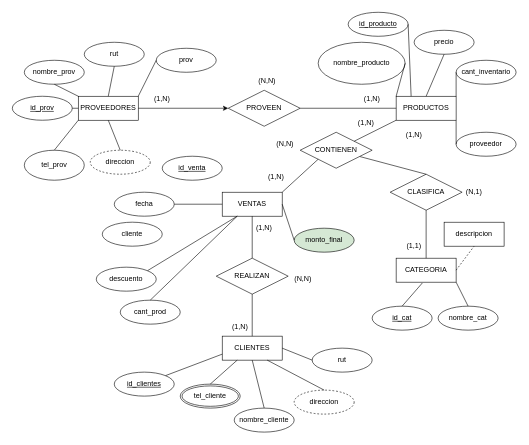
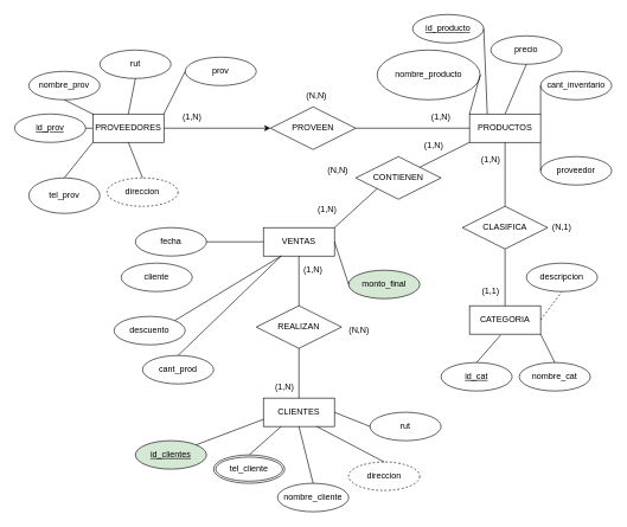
  <mxCell id="0" />
  <mxCell id="1" parent="0" />
  <mxCell id="2" value="PROVEEDORES" style="whiteSpace=wrap;html=1;align=center;" vertex="1" parent="1"><mxGeometry x="130" y="160" width="100" height="40" as="geometry" /></mxCell>
  <mxCell id="3" value="CLIENTES" style="whiteSpace=wrap;html=1;align=center;" vertex="1" parent="1"><mxGeometry x="370" y="560" width="100" height="40" as="geometry" /></mxCell>
  <mxCell id="4" value="PRODUCTOS" style="whiteSpace=wrap;html=1;align=center;" vertex="1" parent="1"><mxGeometry x="660" y="160" width="100" height="40" as="geometry" /></mxCell>
  <mxCell id="5" value="VENTAS" style="whiteSpace=wrap;html=1;align=center;" vertex="1" parent="1"><mxGeometry x="370" y="320" width="100" height="40" as="geometry" /></mxCell>
  <mxCell id="6" value="id_producto" style="ellipse;whiteSpace=wrap;html=1;align=center;fontStyle=4;" vertex="1" parent="1"><mxGeometry x="580" y="20" width="100" height="40" as="geometry" /></mxCell>
  <mxCell id="7" value="nombre_prov" style="ellipse;whiteSpace=wrap;html=1;align=center;" vertex="1" parent="1"><mxGeometry x="40" y="100" width="100" height="40" as="geometry" /></mxCell>
  <mxCell id="8" value="rut" style="ellipse;whiteSpace=wrap;html=1;align=center;" vertex="1" parent="1"><mxGeometry x="140" y="70" width="100" height="40" as="geometry" /></mxCell>
  <mxCell id="9" value="id_prov" style="ellipse;whiteSpace=wrap;html=1;align=center;fontStyle=4;" vertex="1" parent="1"><mxGeometry y="160" width="100" height="40" as="geometry" x="20" /></mxCell>
  <mxCell id="10" value="nombre_producto" style="ellipse;whiteSpace=wrap;html=1;align=center;" vertex="1" parent="1"><mxGeometry x="530" y="70" width="145" height="70" as="geometry" /></mxCell>
  <mxCell id="11" value="precio" style="ellipse;whiteSpace=wrap;html=1;align=center;" vertex="1" parent="1"><mxGeometry x="690" y="50" width="100" height="40" as="geometry" /></mxCell>
  <mxCell id="12" value="cant_inventario" style="ellipse;whiteSpace=wrap;html=1;align=center;" vertex="1" parent="1"><mxGeometry x="760" y="100" width="100" height="40" as="geometry" /></mxCell>
  <mxCell id="13" value="proveedor" style="ellipse;whiteSpace=wrap;html=1;align=center;" vertex="1" parent="1"><mxGeometry x="760" y="220" width="100" height="40" as="geometry" /></mxCell>
  <mxCell id="14" value="CATEGORIA" style="whiteSpace=wrap;html=1;align=center;" vertex="1" parent="1"><mxGeometry x="660" y="430" width="100" height="40" as="geometry" /></mxCell>
  <mxCell id="15" value="id_cat" style="ellipse;whiteSpace=wrap;html=1;align=center;fontStyle=4;" vertex="1" parent="1"><mxGeometry x="620" y="510" width="100" height="40" as="geometry" /></mxCell>
  <mxCell id="16" value="" style="endArrow=none;html=1;rounded=0;exitX=0.5;exitY=0;exitDx=0;exitDy=0;entryX=0.437;entryY=1.033;entryDx=0;entryDy=0;entryPerimeter=0;" edge="1" parent="1" source="15" target="14"><mxGeometry relative="1" as="geometry"><mxPoint x="290" y="370" as="sourcePoint" /><mxPoint x="650" y="470" as="targetPoint" /><Array as="points" /></mxGeometry></mxCell>
  <mxCell id="17" value="" style="endArrow=none;html=1;rounded=0;exitX=1;exitY=0.5;exitDx=0;exitDy=0;entryX=0;entryY=0.5;entryDx=0;entryDy=0;" edge="1" parent="1" source="9" target="2"><mxGeometry relative="1" as="geometry"><mxPoint x="90" y="250" as="sourcePoint" /><mxPoint x="130" y="200" as="targetPoint" /></mxGeometry></mxCell>
  <mxCell id="18" value="" style="endArrow=none;html=1;rounded=0;exitX=1;exitY=0.5;exitDx=0;exitDy=0;entryX=0.25;entryY=0;entryDx=0;entryDy=0;" edge="1" parent="1" source="6" target="4"><mxGeometry relative="1" as="geometry"><mxPoint x="360" y="120" as="sourcePoint" /><mxPoint x="520" y="120" as="targetPoint" /></mxGeometry></mxCell>
  <mxCell id="19" value="nombre_cat" style="ellipse;whiteSpace=wrap;html=1;align=center;" vertex="1" parent="1"><mxGeometry x="730" y="510" width="100" height="40" as="geometry" /></mxCell>
- <mxCell id="20" value="descripcion" style="whiteSpace=wrap;html=1;align=center;rounded=0;" vertex="1" parent="1"><mxGeometry x="740" y="370" width="100" height="40" as="geometry" /></mxCell>
+ <mxCell id="20" value="descripcion" style="ellipse;whiteSpace=wrap;html=1;align=center;" vertex="1" parent="1"><mxGeometry x="740" y="370" width="100" height="40" as="geometry" /></mxCell>
  <mxCell id="21" value="" style="endArrow=none;html=1;rounded=0;exitX=1;exitY=0.5;exitDx=0;exitDy=0;entryX=0.5;entryY=1;entryDx=0;entryDy=0;dashed=1;" edge="1" parent="1" source="14" target="20"><mxGeometry relative="1" as="geometry"><mxPoint x="280" y="370" as="sourcePoint" /><mxPoint x="440" y="370" as="targetPoint" /></mxGeometry></mxCell>
  <mxCell id="22" value="" style="endArrow=none;html=1;rounded=0;exitX=1;exitY=1;exitDx=0;exitDy=0;entryX=0.5;entryY=0;entryDx=0;entryDy=0;" edge="1" parent="1" source="14" target="19"><mxGeometry relative="1" as="geometry"><mxPoint x="440" y="470" as="sourcePoint" /><mxPoint x="600" y="470" as="targetPoint" /></mxGeometry></mxCell>
  <mxCell id="23" value="fecha" style="ellipse;whiteSpace=wrap;html=1;align=center;" vertex="1" parent="1"><mxGeometry x="190" y="320" width="100" height="40" as="geometry" /></mxCell>
- <mxCell id="24" value="id_venta" style="ellipse;whiteSpace=wrap;html=1;align=center;fontStyle=4;" vertex="1" parent="1"><mxGeometry x="270" y="260" width="100" height="40" as="geometry" /></mxCell>
  <mxCell id="25" value="" style="endArrow=none;html=1;rounded=0;exitX=1;exitY=0.5;exitDx=0;exitDy=0;entryX=0;entryY=0.5;entryDx=0;entryDy=0;" edge="1" parent="1" source="23" target="5"><mxGeometry relative="1" as="geometry"><mxPoint x="140" y="530" as="sourcePoint" /><mxPoint x="300" y="530" as="targetPoint" /></mxGeometry></mxCell>
  <mxCell id="26" value="cliente" style="ellipse;whiteSpace=wrap;html=1;align=center;" vertex="1" parent="1"><mxGeometry x="170" y="370" width="100" height="40" as="geometry" /></mxCell>
  <mxCell id="27" value="descuento" style="ellipse;whiteSpace=wrap;html=1;align=center;" vertex="1" parent="1"><mxGeometry x="160" y="445" width="100" height="40" as="geometry" /></mxCell>
  <mxCell id="28" value="monto_final" style="ellipse;whiteSpace=wrap;html=1;align=center;fillColor=#d5e8d4;" vertex="1" parent="1"><mxGeometry x="490" y="380" width="100" height="40" as="geometry" /></mxCell>
  <mxCell id="29" value="" style="endArrow=none;html=1;rounded=0;exitX=0.5;exitY=1;exitDx=0;exitDy=0;entryX=0;entryY=0;entryDx=0;entryDy=0;" edge="1" parent="1" source="7" target="2"><mxGeometry relative="1" as="geometry"><mxPoint x="130" y="250" as="sourcePoint" /><mxPoint x="290" y="250" as="targetPoint" /></mxGeometry></mxCell>
  <mxCell id="30" value="" style="endArrow=none;html=1;rounded=0;exitX=0.5;exitY=1;exitDx=0;exitDy=0;entryX=0.5;entryY=0;entryDx=0;entryDy=0;" edge="1" parent="1" source="8" target="2"><mxGeometry relative="1" as="geometry"><mxPoint x="130" y="250" as="sourcePoint" /><mxPoint x="290" y="250" as="targetPoint" /></mxGeometry></mxCell>
  <mxCell id="31" value="" style="endArrow=none;html=1;rounded=0;exitX=1;exitY=0.5;exitDx=0;exitDy=0;entryX=0;entryY=0;entryDx=0;entryDy=0;" edge="1" parent="1" source="10" target="4"><mxGeometry relative="1" as="geometry"><mxPoint x="380" y="110" as="sourcePoint" /><mxPoint x="540" y="110" as="targetPoint" /></mxGeometry></mxCell>
  <mxCell id="32" value="" style="endArrow=none;html=1;rounded=0;exitX=0.5;exitY=0;exitDx=0;exitDy=0;entryX=0.5;entryY=1;entryDx=0;entryDy=0;" edge="1" parent="1" source="4" target="11"><mxGeometry relative="1" as="geometry"><mxPoint x="370" y="170" as="sourcePoint" /><mxPoint x="530" y="170" as="targetPoint" /></mxGeometry></mxCell>
  <mxCell id="33" value="" style="endArrow=none;html=1;rounded=0;exitX=1;exitY=0;exitDx=0;exitDy=0;entryX=0;entryY=0.5;entryDx=0;entryDy=0;" edge="1" parent="1" source="4" target="12"><mxGeometry relative="1" as="geometry"><mxPoint x="410" y="150" as="sourcePoint" /><mxPoint x="570" y="150" as="targetPoint" /></mxGeometry></mxCell>
  <mxCell id="34" value="" style="endArrow=none;html=1;rounded=0;exitX=1;exitY=1;exitDx=0;exitDy=0;entryX=0;entryY=0.5;entryDx=0;entryDy=0;" edge="1" parent="1" source="4" target="13"><mxGeometry relative="1" as="geometry"><mxPoint x="380" y="200" as="sourcePoint" /><mxPoint x="540" y="200" as="targetPoint" /></mxGeometry></mxCell>
  <mxCell id="35" value="tel_prov" style="ellipse;whiteSpace=wrap;html=1;align=center;" vertex="1" parent="1"><mxGeometry x="40" y="250" width="100" height="50" as="geometry" /></mxCell>
  <mxCell id="36" value="" style="endArrow=none;html=1;rounded=0;exitX=0;exitY=1;exitDx=0;exitDy=0;entryX=0.5;entryY=0;entryDx=0;entryDy=0;" edge="1" parent="1" source="2" target="35"><mxGeometry relative="1" as="geometry"><mxPoint x="90" y="340" as="sourcePoint" /><mxPoint x="250" y="340" as="targetPoint" /></mxGeometry></mxCell>
  <mxCell id="37" value="prov" style="ellipse;whiteSpace=wrap;html=1;align=center;" vertex="1" parent="1"><mxGeometry x="260" y="80" width="100" height="40" as="geometry" /></mxCell>
  <mxCell id="38" value="" style="endArrow=none;html=1;rounded=0;exitX=1;exitY=0;exitDx=0;exitDy=0;entryX=0;entryY=0.5;entryDx=0;entryDy=0;" edge="1" parent="1" source="2" target="37"><mxGeometry relative="1" as="geometry"><mxPoint x="170" y="330" as="sourcePoint" /><mxPoint x="330" y="330" as="targetPoint" /></mxGeometry></mxCell>
  <mxCell id="39" value="tel_cliente" style="ellipse;shape=doubleEllipse;margin=3;whiteSpace=wrap;html=1;align=center;" vertex="1" parent="1"><mxGeometry x="300" y="640" width="100" height="40" as="geometry" /></mxCell>
  <mxCell id="40" value="" style="endArrow=none;html=1;rounded=0;exitX=0.25;exitY=1;exitDx=0;exitDy=0;entryX=0.5;entryY=0;entryDx=0;entryDy=0;" edge="1" parent="1" source="3" target="39"><mxGeometry relative="1" as="geometry"><mxPoint x="100" y="330" as="sourcePoint" /><mxPoint x="260" y="330" as="targetPoint" /></mxGeometry></mxCell>
  <mxCell id="41" value="" style="endArrow=none;html=1;rounded=0;entryX=0.25;entryY=1;entryDx=0;entryDy=0;exitX=1;exitY=0;exitDx=0;exitDy=0;" edge="1" parent="1" source="27" target="5"><mxGeometry relative="1" as="geometry"><mxPoint x="60" y="520" as="sourcePoint" /><mxPoint x="220" y="520" as="targetPoint" /></mxGeometry></mxCell>
  <mxCell id="42" value="" style="endArrow=none;html=1;rounded=0;entryX=0;entryY=0.5;entryDx=0;entryDy=0;exitX=1;exitY=0.5;exitDx=0;exitDy=0;" edge="1" parent="1" source="5" target="28"><mxGeometry relative="1" as="geometry"><mxPoint x="240" y="270" as="sourcePoint" /><mxPoint x="400" y="260" as="targetPoint" /></mxGeometry></mxCell>
  <mxCell id="43" value="direccion" style="ellipse;whiteSpace=wrap;html=1;align=center;dashed=1;" vertex="1" parent="1"><mxGeometry x="150" y="250" width="100" height="40" as="geometry" /></mxCell>
  <mxCell id="44" value="" style="endArrow=none;html=1;rounded=0;exitX=0.5;exitY=1;exitDx=0;exitDy=0;entryX=0.5;entryY=0;entryDx=0;entryDy=0;" edge="1" parent="1" source="2" target="43"><mxGeometry relative="1" as="geometry"><mxPoint x="90" y="350" as="sourcePoint" /><mxPoint x="250" y="350" as="targetPoint" /></mxGeometry></mxCell>
  <mxCell id="45" value="rut" style="ellipse;whiteSpace=wrap;html=1;align=center;" vertex="1" parent="1"><mxGeometry x="520" y="580" width="100" height="40" as="geometry" /></mxCell>
  <mxCell id="46" value="" style="endArrow=none;html=1;rounded=0;exitX=0;exitY=0.5;exitDx=0;exitDy=0;entryX=1;entryY=0.5;entryDx=0;entryDy=0;" edge="1" parent="1" source="45" target="3"><mxGeometry relative="1" as="geometry"><mxPoint x="520" y="450" as="sourcePoint" /><mxPoint x="680" y="450" as="targetPoint" /></mxGeometry></mxCell>
  <mxCell id="47" value="nombre_cliente" style="ellipse;whiteSpace=wrap;html=1;align=center;" vertex="1" parent="1"><mxGeometry x="390" y="680" width="100" height="40" as="geometry" /></mxCell>
  <mxCell id="48" value="" style="endArrow=none;html=1;rounded=0;exitX=0.5;exitY=1;exitDx=0;exitDy=0;entryX=0.5;entryY=0;entryDx=0;entryDy=0;" edge="1" parent="1" source="3" target="47"><mxGeometry relative="1" as="geometry"><mxPoint x="200" y="370" as="sourcePoint" /><mxPoint x="360" y="370" as="targetPoint" /></mxGeometry></mxCell>
  <mxCell id="49" value="direccion" style="ellipse;whiteSpace=wrap;html=1;align=center;dashed=1;" vertex="1" parent="1"><mxGeometry x="490" y="650" width="100" height="40" as="geometry" /></mxCell>
  <mxCell id="50" value="" style="endArrow=none;html=1;rounded=0;exitX=0.75;exitY=1;exitDx=0;exitDy=0;entryX=0.5;entryY=0;entryDx=0;entryDy=0;" edge="1" parent="1" source="3" target="49"><mxGeometry relative="1" as="geometry"><mxPoint x="300" y="410" as="sourcePoint" /><mxPoint x="460" y="410" as="targetPoint" /></mxGeometry></mxCell>
  <mxCell id="51" value="CLASIFICA" style="shape=rhombus;perimeter=rhombusPerimeter;whiteSpace=wrap;html=1;align=center;" vertex="1" parent="1"><mxGeometry x="650" y="290" width="120" height="60" as="geometry" /></mxCell>
- <mxCell id="52" value="" style="endArrow=none;html=1;rounded=0;exitX=0.5;exitY=0;exitDx=0;exitDy=0;" edge="1" parent="1" source="51" target="57"><mxGeometry relative="1" as="geometry"><mxPoint x="550" y="240" as="sourcePoint" /><mxPoint x="710" y="240" as="targetPoint" /></mxGeometry></mxCell>
+ <mxCell id="52" value="" style="endArrow=none;html=1;rounded=0;entryX=0.5;entryY=1;entryDx=0;entryDy=0;exitX=0.5;exitY=0;exitDx=0;exitDy=0;" edge="1" parent="1" source="51" target="4"><mxGeometry relative="1" as="geometry"><mxPoint x="550" y="240" as="sourcePoint" /><mxPoint x="710" y="240" as="targetPoint" /></mxGeometry></mxCell>
  <mxCell id="53" value="" style="endArrow=none;html=1;rounded=0;entryX=0.5;entryY=1;entryDx=0;entryDy=0;exitX=0.5;exitY=0;exitDx=0;exitDy=0;" edge="1" parent="1" source="14" target="51"><mxGeometry relative="1" as="geometry"><mxPoint x="540" y="380" as="sourcePoint" /><mxPoint x="700" y="380" as="targetPoint" /></mxGeometry></mxCell>
  <mxCell id="54" value="PROVEEN" style="shape=rhombus;perimeter=rhombusPerimeter;whiteSpace=wrap;html=1;align=center;" vertex="1" parent="1"><mxGeometry x="380" y="150" width="120" height="60" as="geometry" /></mxCell>
  <mxCell id="55" value="" style="endArrow=classic;html=1;rounded=0;exitX=1;exitY=0.5;exitDx=0;exitDy=0;entryX=0;entryY=0.5;entryDx=0;entryDy=0;" edge="1" parent="1" source="2" target="54"><mxGeometry relative="1" as="geometry"><mxPoint x="240" y="200" as="sourcePoint" /><mxPoint x="400" y="200" as="targetPoint" /></mxGeometry></mxCell>
  <mxCell id="56" value="" style="endArrow=none;html=1;rounded=0;exitX=1;exitY=0.5;exitDx=0;exitDy=0;entryX=0;entryY=0.5;entryDx=0;entryDy=0;" edge="1" parent="1" source="54" target="4"><mxGeometry relative="1" as="geometry"><mxPoint x="490" y="230" as="sourcePoint" /><mxPoint x="650" y="230" as="targetPoint" /></mxGeometry></mxCell>
  <mxCell id="57" value="CONTIENEN" style="shape=rhombus;perimeter=rhombusPerimeter;whiteSpace=wrap;html=1;align=center;" vertex="1" parent="1"><mxGeometry x="500" y="220" width="120" height="60" as="geometry" /></mxCell>
  <mxCell id="58" value="" style="endArrow=none;html=1;rounded=0;exitX=1;exitY=0;exitDx=0;exitDy=0;entryX=0;entryY=1;entryDx=0;entryDy=0;" edge="1" parent="1" source="5" target="57"><mxGeometry relative="1" as="geometry"><mxPoint x="480" y="320" as="sourcePoint" /><mxPoint x="640" y="320" as="targetPoint" /></mxGeometry></mxCell>
  <mxCell id="59" value="" style="endArrow=none;html=1;rounded=0;exitX=0;exitY=1;exitDx=0;exitDy=0;entryX=1;entryY=0;entryDx=0;entryDy=0;" edge="1" parent="1" source="4" target="57"><mxGeometry relative="1" as="geometry"><mxPoint x="670" y="260" as="sourcePoint" /><mxPoint x="830" y="260" as="targetPoint" /></mxGeometry></mxCell>
- <mxCell id="60" value="id_clientes" style="ellipse;whiteSpace=wrap;html=1;align=center;fontStyle=4;" vertex="1" parent="1"><mxGeometry x="190" y="620" width="100" height="40" as="geometry" /></mxCell>
+ <mxCell id="60" value="id_clientes" style="ellipse;whiteSpace=wrap;html=1;align=center;fontStyle=4;fillColor=#d5e8d4;" vertex="1" parent="1"><mxGeometry x="190" y="620" width="100" height="40" as="geometry" /></mxCell>
  <mxCell id="61" value="" style="endArrow=none;html=1;rounded=0;exitX=0.5;exitY=1;exitDx=0;exitDy=0;entryX=0.5;entryY=0;entryDx=0;entryDy=0;" edge="1" parent="1" source="5" target="63"><mxGeometry relative="1" as="geometry"><mxPoint x="680" y="460" as="sourcePoint" /><mxPoint x="840" y="460" as="targetPoint" /></mxGeometry></mxCell>
  <mxCell id="62" value="" style="endArrow=none;html=1;rounded=0;exitX=1;exitY=0;exitDx=0;exitDy=0;entryX=0;entryY=0.75;entryDx=0;entryDy=0;" edge="1" parent="1" source="60" target="3"><mxGeometry relative="1" as="geometry"><mxPoint x="260" y="600" as="sourcePoint" /><mxPoint x="420" y="600" as="targetPoint" /></mxGeometry></mxCell>
  <mxCell id="63" value="REALIZAN" style="shape=rhombus;perimeter=rhombusPerimeter;whiteSpace=wrap;html=1;align=center;" vertex="1" parent="1"><mxGeometry x="360" y="430" width="120" height="60" as="geometry" /></mxCell>
  <mxCell id="64" value="" style="endArrow=none;html=1;rounded=0;entryX=0.5;entryY=0;entryDx=0;entryDy=0;exitX=0.5;exitY=1;exitDx=0;exitDy=0;" edge="1" parent="1" source="63" target="3"><mxGeometry relative="1" as="geometry"><mxPoint x="210" y="540" as="sourcePoint" /><mxPoint x="370" y="540" as="targetPoint" /></mxGeometry></mxCell>
  <mxCell id="65" value="(1,N)" style="text;strokeColor=none;align=center;fillColor=none;html=1;verticalAlign=middle;whiteSpace=wrap;rounded=0;" vertex="1" parent="1"><mxGeometry x="590" y="150" width="60" height="30" as="geometry" /></mxCell>
  <mxCell id="66" value="(1,N)" style="text;strokeColor=none;align=center;fillColor=none;html=1;verticalAlign=middle;whiteSpace=wrap;rounded=0;" vertex="1" parent="1"><mxGeometry x="240" y="150" width="60" height="30" as="geometry" /></mxCell>
  <mxCell id="67" value="(N,N)" style="text;strokeColor=none;align=center;fillColor=none;html=1;verticalAlign=middle;whiteSpace=wrap;rounded=0;" vertex="1" parent="1"><mxGeometry x="415" y="120" width="60" height="30" as="geometry" /></mxCell>
  <mxCell id="68" value="(1,1)" style="text;strokeColor=none;align=center;fillColor=none;html=1;verticalAlign=middle;whiteSpace=wrap;rounded=0;" vertex="1" parent="1"><mxGeometry x="660" y="395" width="60" height="30" as="geometry" /></mxCell>
  <mxCell id="69" value="(1,N)" style="text;strokeColor=none;align=center;fillColor=none;html=1;verticalAlign=middle;whiteSpace=wrap;rounded=0;" vertex="1" parent="1"><mxGeometry x="660" y="210" width="60" height="30" as="geometry" /></mxCell>
  <mxCell id="70" value="(N,1)" style="text;strokeColor=none;align=center;fillColor=none;html=1;verticalAlign=middle;whiteSpace=wrap;rounded=0;" vertex="1" parent="1"><mxGeometry x="760" y="305" width="60" height="30" as="geometry" /></mxCell>
  <mxCell id="71" value="(1,N)" style="text;strokeColor=none;align=center;fillColor=none;html=1;verticalAlign=middle;whiteSpace=wrap;rounded=0;" vertex="1" parent="1"><mxGeometry x="370" y="530" width="60" height="30" as="geometry" /></mxCell>
  <mxCell id="72" value="(1,N)" style="text;strokeColor=none;align=center;fillColor=none;html=1;verticalAlign=middle;whiteSpace=wrap;rounded=0;" vertex="1" parent="1"><mxGeometry x="410" y="365" width="60" height="30" as="geometry" /></mxCell>
  <mxCell id="73" value="(N,N)" style="text;strokeColor=none;align=center;fillColor=none;html=1;verticalAlign=middle;whiteSpace=wrap;rounded=0;" vertex="1" parent="1"><mxGeometry x="475" y="450" width="60" height="30" as="geometry" /></mxCell>
  <mxCell id="74" value="(1,N)" style="text;strokeColor=none;align=center;fillColor=none;html=1;verticalAlign=middle;whiteSpace=wrap;rounded=0;" vertex="1" parent="1"><mxGeometry x="580" y="190" width="60" height="30" as="geometry" /></mxCell>
  <mxCell id="75" value="(1,N)" style="text;strokeColor=none;align=center;fillColor=none;html=1;verticalAlign=middle;whiteSpace=wrap;rounded=0;" vertex="1" parent="1"><mxGeometry x="430" y="280" width="60" height="30" as="geometry" /></mxCell>
  <mxCell id="76" value="(N,N)" style="text;strokeColor=none;align=center;fillColor=none;html=1;verticalAlign=middle;whiteSpace=wrap;rounded=0;" vertex="1" parent="1"><mxGeometry x="445" y="225" width="60" height="30" as="geometry" /></mxCell>
  <mxCell id="77" value="cant_prod" style="ellipse;whiteSpace=wrap;html=1;align=center;" vertex="1" parent="1"><mxGeometry x="200" y="500" width="100" height="40" as="geometry" /></mxCell>
  <mxCell id="78" value="" style="endArrow=none;html=1;rounded=0;entryX=0.25;entryY=1;entryDx=0;entryDy=0;exitX=0.5;exitY=0;exitDx=0;exitDy=0;" edge="1" parent="1" source="77" target="5"><mxGeometry relative="1" as="geometry"><mxPoint x="70" y="430" as="sourcePoint" /><mxPoint x="230" y="430" as="targetPoint" /></mxGeometry></mxCell>
